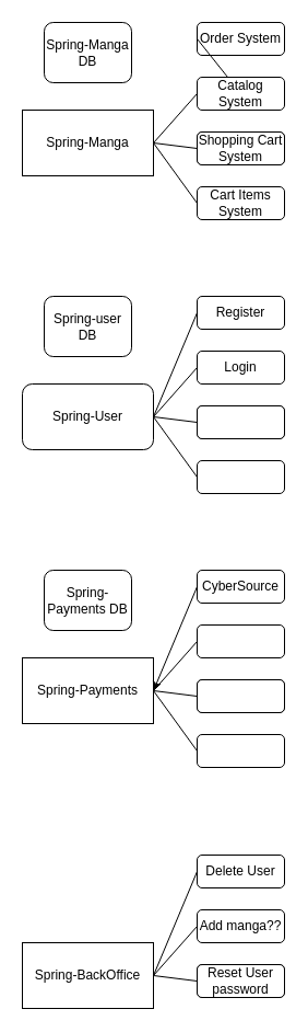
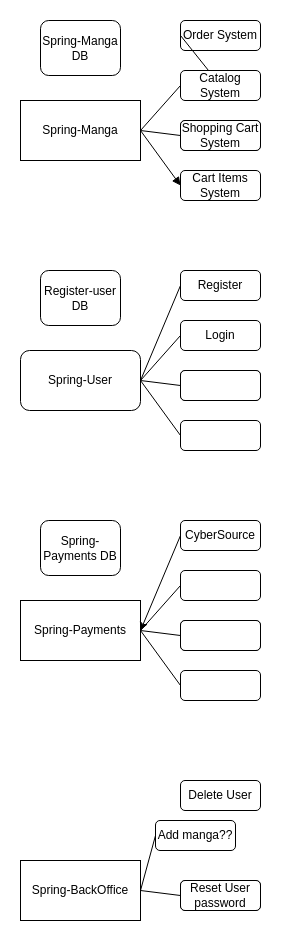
  <mxCell id="0" />
  <mxCell id="1" parent="0" />
  <mxCell id="2" value="Spring-Manga" style="rounded=0;whiteSpace=wrap;html=1;" vertex="1" parent="1"><mxGeometry x="20" y="100" width="120" height="60" as="geometry" /></mxCell>
  <mxCell id="3" value="Order System" style="rounded=1;whiteSpace=wrap;html=1;" vertex="1" parent="1"><mxGeometry x="180" y="20" width="80" height="30" as="geometry" /></mxCell>
  <mxCell id="4" value="" style="endArrow=none;html=1;rounded=0;exitX=0;exitY=0.5;exitDx=0;exitDy=0;" edge="1" parent="1" source="3" target="5"><mxGeometry width="50" height="50" relative="1" as="geometry"><mxPoint x="20" y="290" as="sourcePoint" /><mxPoint x="70" y="240" as="targetPoint" /></mxGeometry></mxCell>
  <mxCell id="5" value="Catalog System" style="rounded=1;whiteSpace=wrap;html=1;" vertex="1" parent="1"><mxGeometry x="180" y="70" width="80" height="30" as="geometry" /></mxCell>
  <mxCell id="6" value="" style="endArrow=none;html=1;rounded=0;entryX=1;entryY=0.5;entryDx=0;entryDy=0;exitX=0;exitY=0.5;exitDx=0;exitDy=0;" edge="1" parent="1" source="5" target="2"><mxGeometry width="50" height="50" relative="1" as="geometry"><mxPoint x="20" y="290" as="sourcePoint" /><mxPoint x="70" y="240" as="targetPoint" /></mxGeometry></mxCell>
  <mxCell id="7" value="Catalog" style="rounded=1;whiteSpace=wrap;html=1;" vertex="1" parent="1"><mxGeometry x="180" y="120" width="80" height="30" as="geometry" /></mxCell>
  <mxCell id="8" value="" style="endArrow=none;html=1;rounded=0;exitX=0;exitY=0.5;exitDx=0;exitDy=0;entryX=1;entryY=0.5;entryDx=0;entryDy=0;" edge="1" parent="1" source="7" target="2"><mxGeometry width="50" height="50" relative="1" as="geometry"><mxPoint x="20" y="350" as="sourcePoint" /><mxPoint x="160" y="180" as="targetPoint" /></mxGeometry></mxCell>
  <mxCell id="9" value="Shopping Cart System" style="rounded=1;whiteSpace=wrap;html=1;" vertex="1" parent="1"><mxGeometry x="180" y="120" width="80" height="30" as="geometry" /></mxCell>
  <mxCell id="10" value="Cart Items System" style="rounded=1;whiteSpace=wrap;html=1;" vertex="1" parent="1"><mxGeometry x="180" y="170" width="80" height="30" as="geometry" /></mxCell>
- <mxCell id="11" value="" style="endArrow=none;html=1;rounded=0;entryX=0;entryY=0.5;entryDx=0;entryDy=0;exitX=1;exitY=0.5;exitDx=0;exitDy=0;" edge="1" parent="1" source="2" target="10"><mxGeometry width="50" height="50" relative="1" as="geometry"><mxPoint x="20" y="290" as="sourcePoint" /><mxPoint x="70" y="240" as="targetPoint" /></mxGeometry></mxCell>
+ <mxCell id="11" value="" style="endArrow=block;html=1;rounded=0;entryX=0;entryY=0.5;entryDx=0;entryDy=0;exitX=1;exitY=0.5;exitDx=0;exitDy=0;" edge="1" parent="1" source="2" target="10"><mxGeometry width="50" height="50" relative="1" as="geometry"><mxPoint x="20" y="290" as="sourcePoint" /><mxPoint x="70" y="240" as="targetPoint" /></mxGeometry></mxCell>
  <mxCell id="12" value="Spring-User" style="whiteSpace=wrap;html=1;rounded=1;" vertex="1" parent="1"><mxGeometry x="20" y="350" width="120" height="60" as="geometry" /></mxCell>
  <mxCell id="13" value="Register" style="rounded=1;whiteSpace=wrap;html=1;" vertex="1" parent="1"><mxGeometry x="180" y="270" width="80" height="30" as="geometry" /></mxCell>
  <mxCell id="14" value="" style="endArrow=none;html=1;rounded=0;entryX=1;entryY=0.5;entryDx=0;entryDy=0;exitX=0;exitY=0.5;exitDx=0;exitDy=0;" edge="1" parent="1" source="13" target="12"><mxGeometry width="50" height="50" relative="1" as="geometry"><mxPoint x="20" y="540" as="sourcePoint" /><mxPoint x="70" y="490" as="targetPoint" /></mxGeometry></mxCell>
  <mxCell id="15" value="Login" style="rounded=1;whiteSpace=wrap;html=1;" vertex="1" parent="1"><mxGeometry x="180" y="320" width="80" height="30" as="geometry" /></mxCell>
  <mxCell id="16" value="" style="endArrow=none;html=1;rounded=0;entryX=1;entryY=0.5;entryDx=0;entryDy=0;exitX=0;exitY=0.5;exitDx=0;exitDy=0;" edge="1" parent="1" source="15" target="12"><mxGeometry width="50" height="50" relative="1" as="geometry"><mxPoint x="20" y="540" as="sourcePoint" /><mxPoint x="70" y="490" as="targetPoint" /></mxGeometry></mxCell>
  <mxCell id="17" value="Catalog" style="rounded=1;whiteSpace=wrap;html=1;" vertex="1" parent="1"><mxGeometry x="180" y="370" width="80" height="30" as="geometry" /></mxCell>
  <mxCell id="18" value="" style="endArrow=none;html=1;rounded=0;exitX=0;exitY=0.5;exitDx=0;exitDy=0;entryX=1;entryY=0.5;entryDx=0;entryDy=0;" edge="1" parent="1" source="17" target="12"><mxGeometry width="50" height="50" relative="1" as="geometry"><mxPoint x="20" y="600" as="sourcePoint" /><mxPoint x="160" y="430" as="targetPoint" /></mxGeometry></mxCell>
  <mxCell id="19" value="" style="rounded=1;whiteSpace=wrap;html=1;" vertex="1" parent="1"><mxGeometry x="180" y="370" width="80" height="30" as="geometry" /></mxCell>
  <mxCell id="20" value="" style="rounded=1;whiteSpace=wrap;html=1;" vertex="1" parent="1"><mxGeometry x="180" y="420" width="80" height="30" as="geometry" /></mxCell>
  <mxCell id="21" value="" style="endArrow=none;html=1;rounded=0;entryX=0;entryY=0.5;entryDx=0;entryDy=0;exitX=1;exitY=0.5;exitDx=0;exitDy=0;" edge="1" parent="1" source="12" target="20"><mxGeometry width="50" height="50" relative="1" as="geometry"><mxPoint x="20" y="540" as="sourcePoint" /><mxPoint x="70" y="490" as="targetPoint" /></mxGeometry></mxCell>
  <mxCell id="22" value="Spring-Payments" style="rounded=0;whiteSpace=wrap;html=1;" vertex="1" parent="1"><mxGeometry x="20" y="600" width="120" height="60" as="geometry" /></mxCell>
  <mxCell id="23" value="CyberSource" style="rounded=1;whiteSpace=wrap;html=1;" vertex="1" parent="1"><mxGeometry x="180" y="520" width="80" height="30" as="geometry" /></mxCell>
  <mxCell id="24" value="" style="endArrow=classic;html=1;rounded=0;entryX=1;entryY=0.5;entryDx=0;entryDy=0;exitX=0;exitY=0.5;exitDx=0;exitDy=0;" edge="1" parent="1" source="23" target="22"><mxGeometry width="50" height="50" relative="1" as="geometry"><mxPoint x="20" y="790" as="sourcePoint" /><mxPoint x="70" y="740" as="targetPoint" /></mxGeometry></mxCell>
  <mxCell id="25" value="" style="rounded=1;whiteSpace=wrap;html=1;" vertex="1" parent="1"><mxGeometry x="180" y="570" width="80" height="30" as="geometry" /></mxCell>
  <mxCell id="26" value="" style="endArrow=none;html=1;rounded=0;entryX=1;entryY=0.5;entryDx=0;entryDy=0;exitX=0;exitY=0.5;exitDx=0;exitDy=0;" edge="1" parent="1" source="25" target="22"><mxGeometry width="50" height="50" relative="1" as="geometry"><mxPoint x="20" y="790" as="sourcePoint" /><mxPoint x="70" y="740" as="targetPoint" /></mxGeometry></mxCell>
  <mxCell id="27" value="Catalog" style="rounded=1;whiteSpace=wrap;html=1;" vertex="1" parent="1"><mxGeometry x="180" y="620" width="80" height="30" as="geometry" /></mxCell>
  <mxCell id="28" value="" style="endArrow=none;html=1;rounded=0;exitX=0;exitY=0.5;exitDx=0;exitDy=0;entryX=1;entryY=0.5;entryDx=0;entryDy=0;" edge="1" parent="1" source="27" target="22"><mxGeometry width="50" height="50" relative="1" as="geometry"><mxPoint x="20" y="850" as="sourcePoint" /><mxPoint x="160" y="680" as="targetPoint" /></mxGeometry></mxCell>
  <mxCell id="29" value="" style="rounded=1;whiteSpace=wrap;html=1;" vertex="1" parent="1"><mxGeometry x="180" y="620" width="80" height="30" as="geometry" /></mxCell>
  <mxCell id="30" value="" style="rounded=1;whiteSpace=wrap;html=1;" vertex="1" parent="1"><mxGeometry x="180" y="670" width="80" height="30" as="geometry" /></mxCell>
  <mxCell id="31" value="" style="endArrow=none;html=1;rounded=0;entryX=0;entryY=0.5;entryDx=0;entryDy=0;exitX=1;exitY=0.5;exitDx=0;exitDy=0;" edge="1" parent="1" source="22" target="30"><mxGeometry width="50" height="50" relative="1" as="geometry"><mxPoint x="20" y="790" as="sourcePoint" /><mxPoint x="70" y="740" as="targetPoint" /></mxGeometry></mxCell>
  <mxCell id="32" value="Spring-Manga DB" style="rounded=1;whiteSpace=wrap;html=1;" vertex="1" parent="1"><mxGeometry x="40" y="20" width="80" height="55" as="geometry" /></mxCell>
- <mxCell id="33" value="Spring-user DB" style="rounded=1;whiteSpace=wrap;html=1;" vertex="1" parent="1"><mxGeometry x="40" y="270" width="80" height="55" as="geometry" /></mxCell>
+ <mxCell id="33" value="Register-user DB" style="rounded=1;whiteSpace=wrap;html=1;" vertex="1" parent="1"><mxGeometry x="40" y="270" width="80" height="55" as="geometry" /></mxCell>
  <mxCell id="34" value="Spring-Payments DB" style="rounded=1;whiteSpace=wrap;html=1;" vertex="1" parent="1"><mxGeometry x="40" y="520" width="80" height="55" as="geometry" /></mxCell>
  <mxCell id="35" value="Spring-BackOffice" style="rounded=0;whiteSpace=wrap;html=1;" vertex="1" parent="1"><mxGeometry x="20" y="860" width="120" height="60" as="geometry" /></mxCell>
  <mxCell id="36" value="Delete User" style="rounded=1;whiteSpace=wrap;html=1;" vertex="1" parent="1"><mxGeometry x="180" y="780" width="80" height="30" as="geometry" /></mxCell>
- <mxCell id="37" value="" style="endArrow=none;html=1;rounded=0;entryX=1;entryY=0.5;entryDx=0;entryDy=0;exitX=0;exitY=0.5;exitDx=0;exitDy=0;" edge="1" parent="1" source="36" target="35"><mxGeometry width="50" height="50" relative="1" as="geometry"><mxPoint x="20" y="1050" as="sourcePoint" /><mxPoint x="70" y="1000" as="targetPoint" /></mxGeometry></mxCell>
- <mxCell id="38" value="Add manga??" style="rounded=1;whiteSpace=wrap;html=1;" vertex="1" parent="1"><mxGeometry x="180" y="830" width="80" height="30" as="geometry" /></mxCell>
+ <mxCell id="38" value="Add manga??" style="rounded=1;whiteSpace=wrap;html=1;" vertex="1" parent="1"><mxGeometry x="155" y="820" width="80" height="30" as="geometry" /></mxCell>
  <mxCell id="39" value="" style="endArrow=none;html=1;rounded=0;entryX=1;entryY=0.5;entryDx=0;entryDy=0;exitX=0;exitY=0.5;exitDx=0;exitDy=0;" edge="1" parent="1" source="38" target="35"><mxGeometry width="50" height="50" relative="1" as="geometry"><mxPoint x="20" y="1050" as="sourcePoint" /><mxPoint x="70" y="1000" as="targetPoint" /></mxGeometry></mxCell>
  <mxCell id="40" value="Catalog" style="rounded=1;whiteSpace=wrap;html=1;" vertex="1" parent="1"><mxGeometry x="180" y="880" width="80" height="30" as="geometry" /></mxCell>
  <mxCell id="41" value="" style="endArrow=none;html=1;rounded=0;exitX=0;exitY=0.5;exitDx=0;exitDy=0;entryX=1;entryY=0.5;entryDx=0;entryDy=0;" edge="1" parent="1" source="40" target="35"><mxGeometry width="50" height="50" relative="1" as="geometry"><mxPoint x="20" y="1110" as="sourcePoint" /><mxPoint x="160" y="940" as="targetPoint" /></mxGeometry></mxCell>
  <mxCell id="42" value="Reset User password" style="rounded=1;whiteSpace=wrap;html=1;" vertex="1" parent="1"><mxGeometry x="180" y="880" width="80" height="30" as="geometry" /></mxCell>
